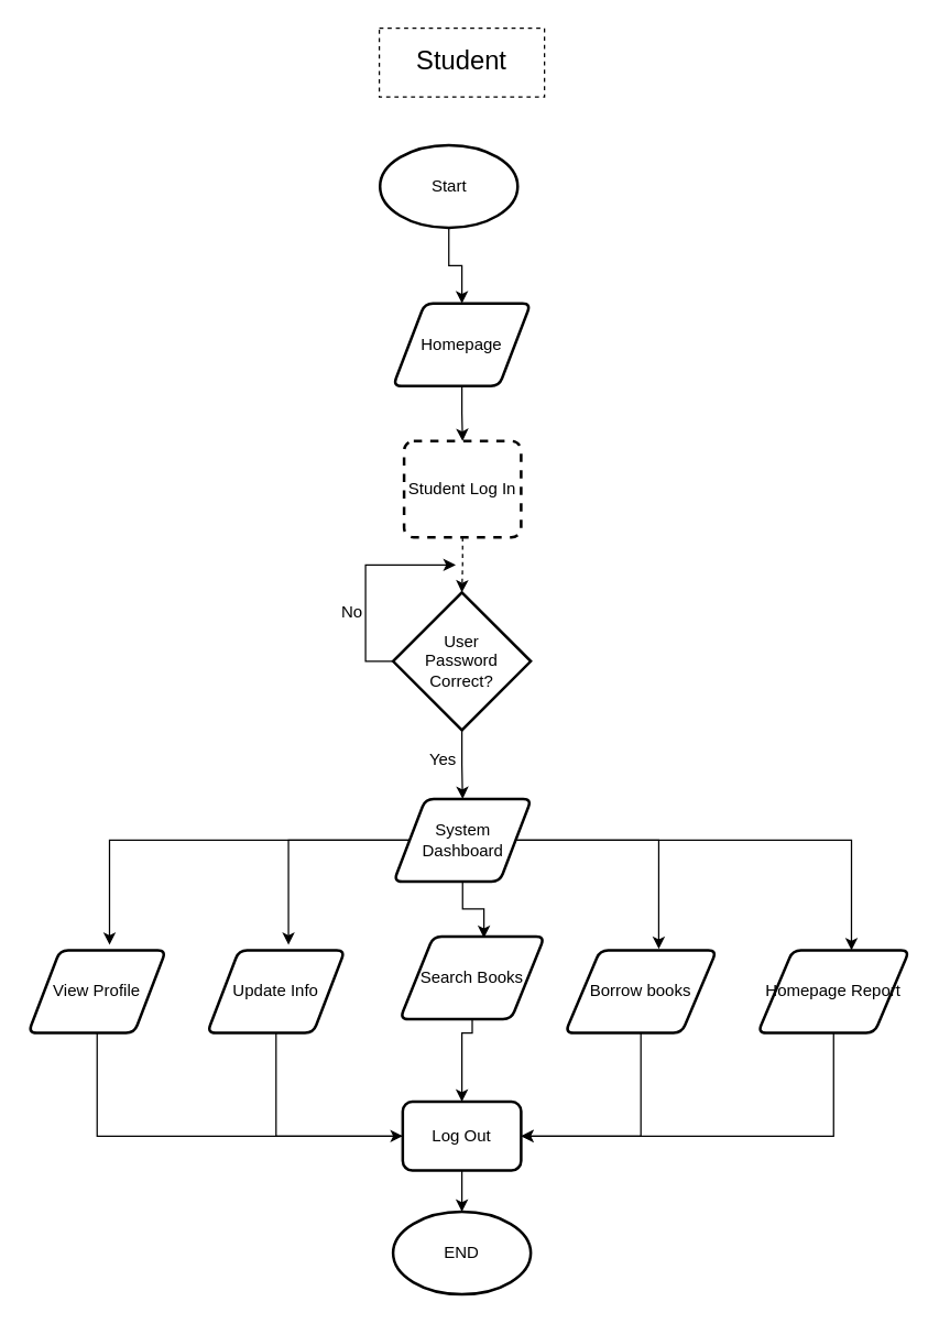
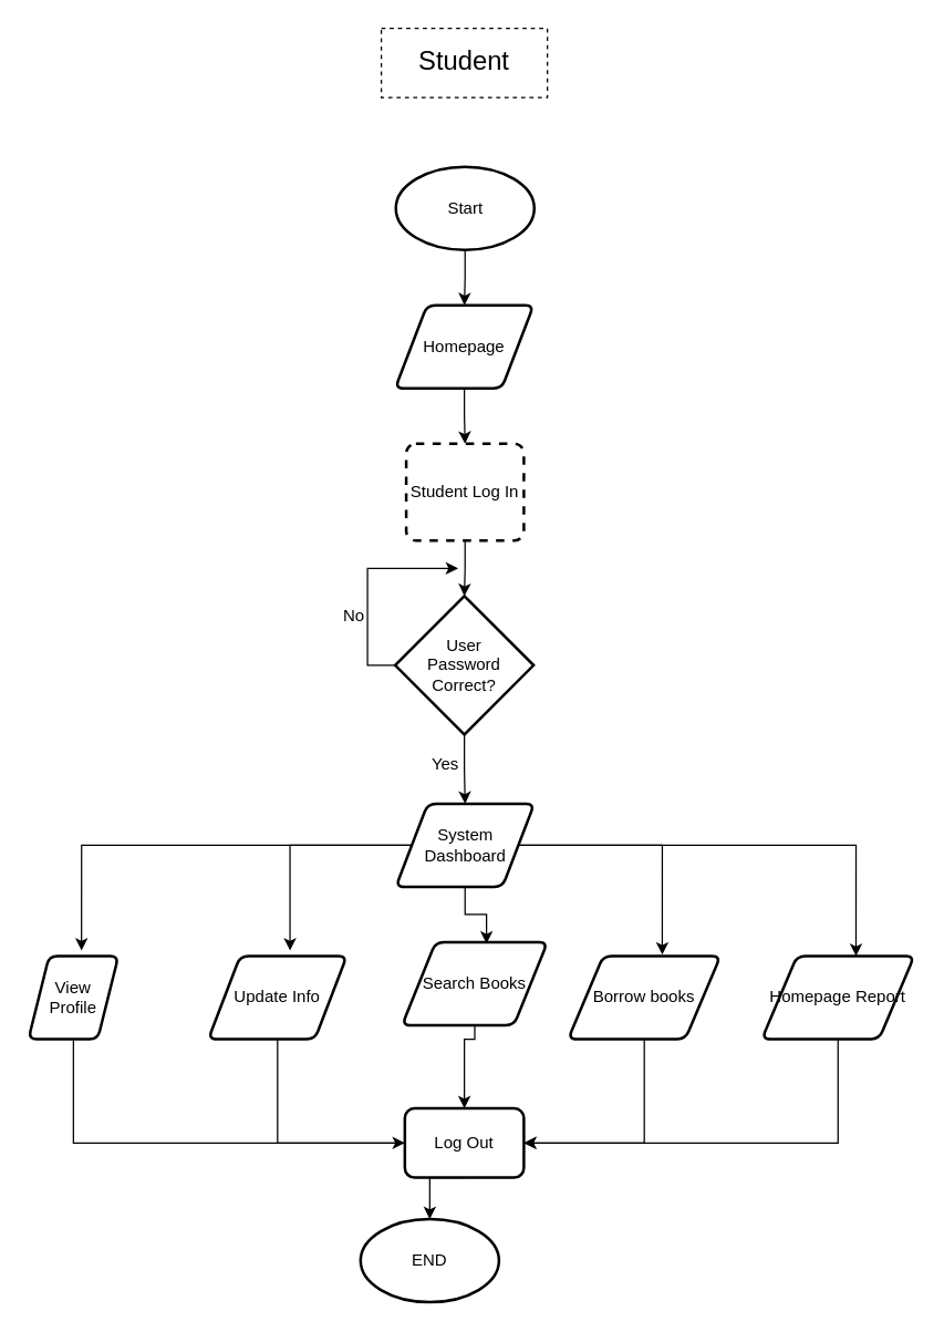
  <mxCell id="0" />
  <mxCell id="1" parent="0" />
  <mxCell id="2" value="&lt;p style=&quot;line-height: 120%;&quot;&gt;&lt;font style=&quot;font-size: 19px;&quot;&gt;Student&lt;/font&gt;&lt;/p&gt;" style="rounded=0;whiteSpace=wrap;html=1;dashed=1;" vertex="1" parent="1"><mxGeometry x="275" y="20" width="120" height="50" as="geometry" /></mxCell>
  <mxCell id="3" style="edgeStyle=orthogonalEdgeStyle;rounded=0;orthogonalLoop=1;jettySize=auto;html=1;exitX=0.5;exitY=1;exitDx=0;exitDy=0;exitPerimeter=0;entryX=0.5;entryY=0;entryDx=0;entryDy=0;" edge="1" parent="1" source="4" target="6"><mxGeometry relative="1" as="geometry" /></mxCell>
- <mxCell id="4" value="Start" style="strokeWidth=2;html=1;shape=mxgraph.flowchart.start_1;whiteSpace=wrap;" vertex="1" parent="1"><mxGeometry x="275.5" y="105" width="100" height="60" as="geometry" /></mxCell>
+ <mxCell id="4" value="Start" style="strokeWidth=2;html=1;shape=mxgraph.flowchart.start_1;whiteSpace=wrap;" vertex="1" parent="1"><mxGeometry x="285.5" y="120" width="100" height="60" as="geometry" /></mxCell>
  <mxCell id="5" style="edgeStyle=orthogonalEdgeStyle;rounded=0;orthogonalLoop=1;jettySize=auto;html=1;exitX=0.5;exitY=1;exitDx=0;exitDy=0;" edge="1" parent="1" source="6" target="8"><mxGeometry relative="1" as="geometry" /></mxCell>
  <mxCell id="6" value="Homepage" style="shape=parallelogram;html=1;strokeWidth=2;perimeter=parallelogramPerimeter;whiteSpace=wrap;rounded=1;arcSize=12;size=0.23;" vertex="1" parent="1"><mxGeometry x="285" y="220" width="100" height="60" as="geometry" /></mxCell>
- <mxCell id="7" style="edgeStyle=orthogonalEdgeStyle;rounded=0;orthogonalLoop=1;jettySize=auto;html=1;exitX=0.5;exitY=1;exitDx=0;exitDy=0;entryX=0.5;entryY=0;entryDx=0;entryDy=0;entryPerimeter=0;dashed=1;" edge="1" parent="1" source="8" target="11"><mxGeometry relative="1" as="geometry" /></mxCell>
+ <mxCell id="7" style="edgeStyle=orthogonalEdgeStyle;rounded=0;orthogonalLoop=1;jettySize=auto;html=1;exitX=0.5;exitY=1;exitDx=0;exitDy=0;entryX=0.5;entryY=0;entryDx=0;entryDy=0;entryPerimeter=0;" edge="1" parent="1" source="8" target="11"><mxGeometry relative="1" as="geometry" /></mxCell>
  <mxCell id="8" value="Student Log In" style="rounded=1;whiteSpace=wrap;html=1;absoluteArcSize=1;arcSize=14;strokeWidth=2;dashed=1;" vertex="1" parent="1"><mxGeometry x="293" y="320" width="85" height="70" as="geometry" /></mxCell>
  <mxCell id="9" style="edgeStyle=orthogonalEdgeStyle;rounded=0;orthogonalLoop=1;jettySize=auto;html=1;exitX=0;exitY=0.5;exitDx=0;exitDy=0;exitPerimeter=0;" edge="1" parent="1" source="11"><mxGeometry relative="1" as="geometry"><mxPoint x="330" y="410" as="targetPoint" /></mxGeometry></mxCell>
  <mxCell id="10" style="edgeStyle=orthogonalEdgeStyle;rounded=0;orthogonalLoop=1;jettySize=auto;html=1;exitX=0.5;exitY=1;exitDx=0;exitDy=0;exitPerimeter=0;entryX=0.5;entryY=0;entryDx=0;entryDy=0;" edge="1" parent="1" source="11" target="17"><mxGeometry relative="1" as="geometry" /></mxCell>
  <mxCell id="11" value="User &lt;br&gt;Password&lt;br&gt;Correct?" style="strokeWidth=2;html=1;shape=mxgraph.flowchart.decision;whiteSpace=wrap;" vertex="1" parent="1"><mxGeometry x="285" y="430" width="100" height="100" as="geometry" /></mxCell>
  <mxCell id="12" style="edgeStyle=orthogonalEdgeStyle;rounded=0;orthogonalLoop=1;jettySize=auto;html=1;exitX=0;exitY=0.5;exitDx=0;exitDy=0;entryX=0.59;entryY=-0.067;entryDx=0;entryDy=0;entryPerimeter=0;" edge="1" parent="1" source="17" target="24"><mxGeometry relative="1" as="geometry" /></mxCell>
  <mxCell id="13" style="edgeStyle=orthogonalEdgeStyle;rounded=0;orthogonalLoop=1;jettySize=auto;html=1;exitX=0;exitY=0.5;exitDx=0;exitDy=0;entryX=0.59;entryY=-0.067;entryDx=0;entryDy=0;entryPerimeter=0;" edge="1" parent="1" source="17" target="22"><mxGeometry relative="1" as="geometry" /></mxCell>
  <mxCell id="14" style="edgeStyle=orthogonalEdgeStyle;rounded=0;orthogonalLoop=1;jettySize=auto;html=1;exitX=1;exitY=0.5;exitDx=0;exitDy=0;entryX=0.618;entryY=-0.017;entryDx=0;entryDy=0;entryPerimeter=0;" edge="1" parent="1" source="17" target="28"><mxGeometry relative="1" as="geometry" /></mxCell>
  <mxCell id="15" style="edgeStyle=orthogonalEdgeStyle;rounded=0;orthogonalLoop=1;jettySize=auto;html=1;exitX=1;exitY=0.5;exitDx=0;exitDy=0;entryX=0.618;entryY=0;entryDx=0;entryDy=0;entryPerimeter=0;" edge="1" parent="1" source="17" target="30"><mxGeometry relative="1" as="geometry" /></mxCell>
  <mxCell id="16" style="edgeStyle=orthogonalEdgeStyle;rounded=0;orthogonalLoop=1;jettySize=auto;html=1;exitX=0.5;exitY=1;exitDx=0;exitDy=0;entryX=0.581;entryY=0.017;entryDx=0;entryDy=0;entryPerimeter=0;" edge="1" parent="1" source="17" target="26"><mxGeometry relative="1" as="geometry" /></mxCell>
  <mxCell id="17" value="System Dashboard" style="shape=parallelogram;html=1;strokeWidth=2;perimeter=parallelogramPerimeter;whiteSpace=wrap;rounded=1;arcSize=12;size=0.23;" vertex="1" parent="1"><mxGeometry x="285.5" y="580" width="100" height="60" as="geometry" /></mxCell>
  <mxCell id="18" style="edgeStyle=orthogonalEdgeStyle;rounded=0;orthogonalLoop=1;jettySize=auto;html=1;exitX=0.5;exitY=1;exitDx=0;exitDy=0;" edge="1" parent="1" source="17" target="17"><mxGeometry relative="1" as="geometry" /></mxCell>
  <mxCell id="19" value="No" style="text;html=1;align=center;verticalAlign=middle;resizable=0;points=[];autosize=1;strokeColor=none;fillColor=none;" vertex="1" parent="1"><mxGeometry x="235" y="430" width="40" height="30" as="geometry" /></mxCell>
  <mxCell id="20" value="Yes" style="text;html=1;align=center;verticalAlign=middle;resizable=0;points=[];autosize=1;strokeColor=none;fillColor=none;" vertex="1" parent="1"><mxGeometry x="301" y="537" width="40" height="30" as="geometry" /></mxCell>
  <mxCell id="21" style="edgeStyle=orthogonalEdgeStyle;rounded=0;orthogonalLoop=1;jettySize=auto;html=1;exitX=0.5;exitY=1;exitDx=0;exitDy=0;entryX=0;entryY=0.5;entryDx=0;entryDy=0;endArrow=none;" edge="1" parent="1" source="22" target="32"><mxGeometry relative="1" as="geometry" /></mxCell>
  <mxCell id="22" value="Update Info" style="shape=parallelogram;html=1;strokeWidth=2;perimeter=parallelogramPerimeter;whiteSpace=wrap;rounded=1;arcSize=12;size=0.23;" vertex="1" parent="1"><mxGeometry x="150" y="690" width="100" height="60" as="geometry" /></mxCell>
  <mxCell id="23" style="edgeStyle=orthogonalEdgeStyle;rounded=0;orthogonalLoop=1;jettySize=auto;html=1;exitX=0.5;exitY=1;exitDx=0;exitDy=0;entryX=0;entryY=0.5;entryDx=0;entryDy=0;" edge="1" parent="1" source="24" target="32"><mxGeometry relative="1" as="geometry" /></mxCell>
- <mxCell id="24" value="View Profile" style="shape=parallelogram;html=1;strokeWidth=2;perimeter=parallelogramPerimeter;whiteSpace=wrap;rounded=1;arcSize=12;size=0.23;" vertex="1" parent="1"><mxGeometry x="20" y="690" width="100" height="60" as="geometry" /></mxCell>
+ <mxCell id="24" value="View Profile" style="shape=parallelogram;html=1;strokeWidth=2;perimeter=parallelogramPerimeter;whiteSpace=wrap;rounded=1;arcSize=12;size=0.23;" vertex="1" parent="1"><mxGeometry x="20" y="690" width="65" height="60" as="geometry" /></mxCell>
  <mxCell id="25" style="edgeStyle=orthogonalEdgeStyle;rounded=0;orthogonalLoop=1;jettySize=auto;html=1;exitX=0.5;exitY=1;exitDx=0;exitDy=0;entryX=0.5;entryY=0;entryDx=0;entryDy=0;" edge="1" parent="1" source="26" target="32"><mxGeometry relative="1" as="geometry"><Array as="points"><mxPoint x="335" y="750" /></Array></mxGeometry></mxCell>
  <mxCell id="26" value="Search Books" style="shape=parallelogram;html=1;strokeWidth=2;perimeter=parallelogramPerimeter;whiteSpace=wrap;rounded=1;arcSize=12;size=0.23;" vertex="1" parent="1"><mxGeometry x="290" y="680" width="105" height="60" as="geometry" /></mxCell>
  <mxCell id="27" style="edgeStyle=orthogonalEdgeStyle;rounded=0;orthogonalLoop=1;jettySize=auto;html=1;exitX=0.5;exitY=1;exitDx=0;exitDy=0;entryX=1;entryY=0.5;entryDx=0;entryDy=0;" edge="1" parent="1" source="28" target="32"><mxGeometry relative="1" as="geometry" /></mxCell>
  <mxCell id="28" value="Borrow books" style="shape=parallelogram;html=1;strokeWidth=2;perimeter=parallelogramPerimeter;whiteSpace=wrap;rounded=1;arcSize=12;size=0.23;" vertex="1" parent="1"><mxGeometry x="410" y="690" width="110" height="60" as="geometry" /></mxCell>
  <mxCell id="29" style="edgeStyle=orthogonalEdgeStyle;rounded=0;orthogonalLoop=1;jettySize=auto;html=1;exitX=0.5;exitY=1;exitDx=0;exitDy=0;entryX=1;entryY=0.5;entryDx=0;entryDy=0;" edge="1" parent="1" source="30" target="32"><mxGeometry relative="1" as="geometry" /></mxCell>
  <mxCell id="30" value="Homepage Report" style="shape=parallelogram;html=1;strokeWidth=2;perimeter=parallelogramPerimeter;whiteSpace=wrap;rounded=1;arcSize=12;size=0.23;" vertex="1" parent="1"><mxGeometry x="550" y="690" width="110" height="60" as="geometry" /></mxCell>
  <mxCell id="31" style="edgeStyle=orthogonalEdgeStyle;rounded=0;orthogonalLoop=1;jettySize=auto;html=1;exitX=0.5;exitY=1;exitDx=0;exitDy=0;entryX=0.5;entryY=0;entryDx=0;entryDy=0;entryPerimeter=0;" edge="1" parent="1" source="32" target="33"><mxGeometry relative="1" as="geometry" /></mxCell>
  <mxCell id="32" value="Log Out" style="rounded=1;whiteSpace=wrap;html=1;absoluteArcSize=1;arcSize=14;strokeWidth=2;" vertex="1" parent="1"><mxGeometry x="292" y="800" width="86" height="50" as="geometry" /></mxCell>
- <mxCell id="33" value="END" style="strokeWidth=2;html=1;shape=mxgraph.flowchart.start_1;whiteSpace=wrap;" vertex="1" parent="1"><mxGeometry x="285" y="880" width="100" height="60" as="geometry" /></mxCell>
+ <mxCell id="33" value="END" style="strokeWidth=2;html=1;shape=mxgraph.flowchart.start_1;whiteSpace=wrap;" vertex="1" parent="1"><mxGeometry x="260" y="880" width="100" height="60" as="geometry" /></mxCell>
